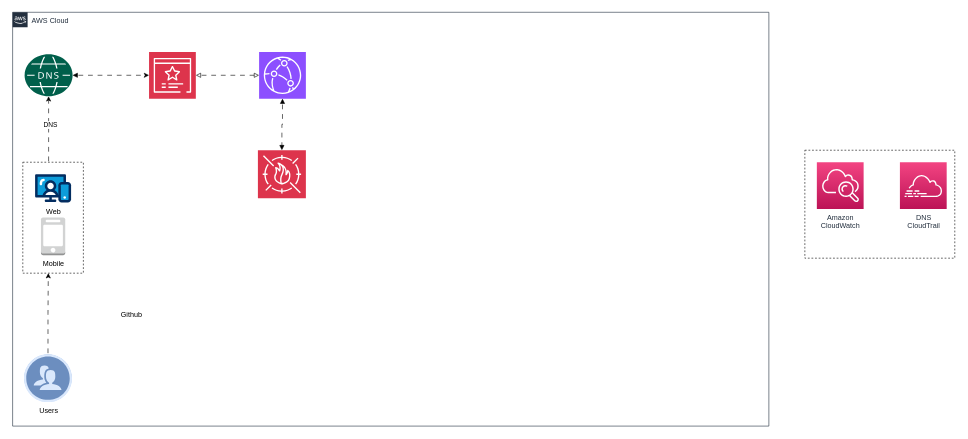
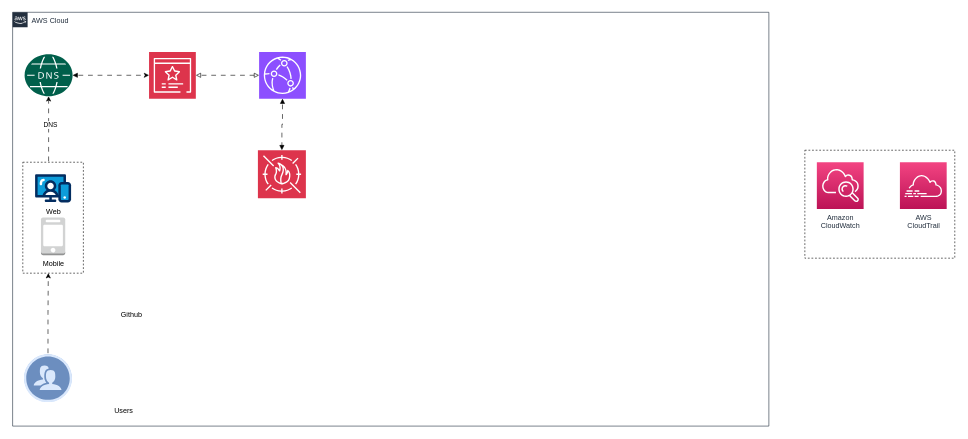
  <mxCell id="0" />
  <mxCell id="1" parent="0" />
  <mxCell id="2" value="AWS Cloud" style="points=[[0,0],[0.25,0],[0.5,0],[0.75,0],[1,0],[1,0.25],[1,0.5],[1,0.75],[1,1],[0.75,1],[0.5,1],[0.25,1],[0,1],[0,0.75],[0,0.5],[0,0.25]];outlineConnect=0;gradientColor=none;html=1;whiteSpace=wrap;fontSize=12;fontStyle=0;shape=mxgraph.aws4.group;grIcon=mxgraph.aws4.group_aws_cloud_alt;strokeColor=#232F3E;fillColor=none;verticalAlign=top;align=left;spacingLeft=30;fontColor=#232F3E;dashed=0;labelBackgroundColor=#ffffff;container=1;pointerEvents=0;collapsible=0;recursiveResize=0;" vertex="1" parent="1"><mxGeometry x="20" y="20" width="1261" height="690" as="geometry" /></mxCell>
  <mxCell id="3" value="" style="verticalLabelPosition=bottom;sketch=0;html=1;fillColor=#dae8fc;strokeColor=#6c8ebf;verticalAlign=top;align=center;points=[[0,0.5,0],[0.125,0.25,0],[0.25,0,0],[0.5,0,0],[0.75,0,0],[0.875,0.25,0],[1,0.5,0],[0.875,0.75,0],[0.75,1,0],[0.5,1,0],[0.125,0.75,0]];pointerEvents=1;shape=mxgraph.cisco_safe.compositeIcon;bgIcon=ellipse;resIcon=mxgraph.cisco_safe.design.users;" vertex="1" parent="2"><mxGeometry x="19" y="570" width="80" height="80" as="geometry" /></mxCell>
  <mxCell id="4" value="" style="rounded=0;whiteSpace=wrap;html=1;labelBackgroundColor=none;fillColor=none;dashed=1;container=1;pointerEvents=0;collapsible=0;recursiveResize=0;" vertex="1" parent="2"><mxGeometry x="17" y="250" width="101" height="185" as="geometry" /></mxCell>
  <mxCell id="5" value="" style="outlineConnect=0;dashed=0;verticalLabelPosition=bottom;verticalAlign=top;align=center;html=1;shape=mxgraph.aws3.mobile_client;fillColor=#D2D3D3;gradientColor=none;" vertex="1" parent="4"><mxGeometry x="30.25" y="92" width="40.5" height="63" as="geometry" /></mxCell>
  <mxCell id="6" value="" style="verticalLabelPosition=bottom;aspect=fixed;html=1;shape=mxgraph.salesforce.web;" vertex="1" parent="4"><mxGeometry x="20.5" y="20" width="60" height="47.4" as="geometry" /></mxCell>
  <mxCell id="7" value="Web" style="text;html=1;align=center;verticalAlign=middle;resizable=0;points=[];autosize=1;strokeColor=none;fillColor=none;" vertex="1" parent="4"><mxGeometry x="25.5" y="67.4" width="50" height="30" as="geometry" /></mxCell>
  <mxCell id="8" value="Mobile" style="text;html=1;align=center;verticalAlign=middle;resizable=0;points=[];autosize=1;strokeColor=none;fillColor=none;" vertex="1" parent="4"><mxGeometry x="20.5" y="155" width="60" height="30" as="geometry" /></mxCell>
  <mxCell id="9" value="Github&lt;br&gt;" style="text;html=1;align=center;verticalAlign=middle;resizable=0;points=[];autosize=1;strokeColor=none;fillColor=none;" vertex="1" parent="2"><mxGeometry x="167.5" y="490" width="60" height="30" as="geometry" /></mxCell>
- <mxCell id="10" value="Users" style="text;html=1;align=center;verticalAlign=middle;resizable=0;points=[];autosize=1;strokeColor=none;fillColor=none;" vertex="1" parent="2"><mxGeometry x="35" y="650" width="50" height="30" as="geometry" /></mxCell>
+ <mxCell id="10" value="Users" style="text;html=1;align=center;verticalAlign=middle;resizable=0;points=[];autosize=1;strokeColor=none;fillColor=none;" vertex="1" parent="2"><mxGeometry x="160" y="650" width="50" height="30" as="geometry" /></mxCell>
  <mxCell id="11" style="edgeStyle=orthogonalEdgeStyle;rounded=0;orthogonalLoop=1;jettySize=auto;html=1;entryX=0.421;entryY=1;entryDx=0;entryDy=0;entryPerimeter=0;flowAnimation=1;" edge="1" parent="2" source="3" target="4"><mxGeometry relative="1" as="geometry" /></mxCell>
  <mxCell id="12" value="" style="endArrow=classic;html=1;rounded=0;flowAnimation=1;" edge="1" parent="2" target="15"><mxGeometry width="50" height="50" relative="1" as="geometry"><mxPoint x="60" y="250" as="sourcePoint" /><mxPoint x="60" y="137.399" as="targetPoint" /></mxGeometry></mxCell>
  <mxCell id="13" value="DNS&lt;br&gt;" style="edgeLabel;html=1;align=center;verticalAlign=middle;resizable=0;points=[];" vertex="1" connectable="0" parent="12"><mxGeometry x="0.141" y="-2" relative="1" as="geometry"><mxPoint as="offset" /></mxGeometry></mxCell>
  <mxCell id="14" style="edgeStyle=orthogonalEdgeStyle;rounded=0;orthogonalLoop=1;jettySize=auto;html=1;flowAnimation=1;startArrow=block;startFill=1;" edge="1" parent="2" source="15" target="20"><mxGeometry relative="1" as="geometry" /></mxCell>
  <mxCell id="15" value="" style="sketch=0;pointerEvents=1;shadow=0;dashed=0;html=1;strokeColor=none;fillColor=#005F4B;labelPosition=center;verticalLabelPosition=bottom;verticalAlign=top;align=center;outlineConnect=0;shape=mxgraph.veeam2.dns;" vertex="1" parent="2"><mxGeometry x="20" y="70" width="80" height="70" as="geometry" /></mxCell>
  <mxCell id="16" value="" style="sketch=0;points=[[0,0,0],[0.25,0,0],[0.5,0,0],[0.75,0,0],[1,0,0],[0,1,0],[0.25,1,0],[0.5,1,0],[0.75,1,0],[1,1,0],[0,0.25,0],[0,0.5,0],[0,0.75,0],[1,0.25,0],[1,0.5,0],[1,0.75,0]];outlineConnect=0;fontColor=#232F3E;fillColor=#DD344C;strokeColor=#ffffff;dashed=0;verticalLabelPosition=bottom;verticalAlign=top;align=center;html=1;fontSize=12;fontStyle=0;aspect=fixed;shape=mxgraph.aws4.resourceIcon;resIcon=mxgraph.aws4.waf;" vertex="1" parent="2"><mxGeometry x="409" y="230" width="80" height="80" as="geometry" /></mxCell>
  <mxCell id="17" style="edgeStyle=orthogonalEdgeStyle;rounded=0;orthogonalLoop=1;jettySize=auto;html=1;endArrow=block;endFill=1;startArrow=block;startFill=1;flowAnimation=1;" edge="1" parent="2" source="18" target="16"><mxGeometry relative="1" as="geometry" /></mxCell>
  <mxCell id="18" value="" style="sketch=0;points=[[0,0,0],[0.25,0,0],[0.5,0,0],[0.75,0,0],[1,0,0],[0,1,0],[0.25,1,0],[0.5,1,0],[0.75,1,0],[1,1,0],[0,0.25,0],[0,0.5,0],[0,0.75,0],[1,0.25,0],[1,0.5,0],[1,0.75,0]];outlineConnect=0;fontColor=#232F3E;fillColor=#8C4FFF;strokeColor=#ffffff;dashed=0;verticalLabelPosition=bottom;verticalAlign=top;align=center;html=1;fontSize=12;fontStyle=0;aspect=fixed;shape=mxgraph.aws4.resourceIcon;resIcon=mxgraph.aws4.cloudfront;" vertex="1" parent="2"><mxGeometry x="411" y="66" width="78" height="78" as="geometry" /></mxCell>
  <mxCell id="19" style="edgeStyle=orthogonalEdgeStyle;rounded=0;orthogonalLoop=1;jettySize=auto;html=1;flowAnimation=1;endArrow=block;endFill=0;startArrow=block;startFill=0;" edge="1" parent="2" source="20" target="18"><mxGeometry relative="1" as="geometry" /></mxCell>
  <mxCell id="20" value="" style="sketch=0;points=[[0,0,0],[0.25,0,0],[0.5,0,0],[0.75,0,0],[1,0,0],[0,1,0],[0.25,1,0],[0.5,1,0],[0.75,1,0],[1,1,0],[0,0.25,0],[0,0.5,0],[0,0.75,0],[1,0.25,0],[1,0.5,0],[1,0.75,0]];outlineConnect=0;fontColor=#232F3E;fillColor=#DD344C;strokeColor=#ffffff;dashed=0;verticalLabelPosition=bottom;verticalAlign=top;align=center;html=1;fontSize=12;fontStyle=0;aspect=fixed;shape=mxgraph.aws4.resourceIcon;resIcon=mxgraph.aws4.certificate_manager_3;" vertex="1" parent="2"><mxGeometry x="227.5" y="66" width="78" height="78" as="geometry" /></mxCell>
  <mxCell id="21" value="Amazon&lt;br&gt;CloudWatch&lt;br&gt;" style="outlineConnect=0;fontColor=#232F3E;gradientColor=#F34482;gradientDirection=north;fillColor=#BC1356;strokeColor=#ffffff;dashed=0;verticalLabelPosition=bottom;verticalAlign=top;align=center;html=1;fontSize=12;fontStyle=0;aspect=fixed;shape=mxgraph.aws4.resourceIcon;resIcon=mxgraph.aws4.cloudwatch;labelBackgroundColor=#ffffff;" vertex="1" parent="1"><mxGeometry x="1361" y="270" width="78" height="78" as="geometry" /></mxCell>
- <mxCell id="22" value="DNS&lt;br&gt;CloudTrail" style="outlineConnect=0;fontColor=#232F3E;gradientColor=#F34482;gradientDirection=north;fillColor=#BC1356;strokeColor=#ffffff;dashed=0;verticalLabelPosition=bottom;verticalAlign=top;align=center;html=1;fontSize=12;fontStyle=0;aspect=fixed;shape=mxgraph.aws4.resourceIcon;resIcon=mxgraph.aws4.cloudtrail;labelBackgroundColor=#ffffff;" vertex="1" parent="1"><mxGeometry x="1499.5" y="270" width="78" height="78" as="geometry" /></mxCell>
+ <mxCell id="22" value="AWS&lt;br&gt;CloudTrail" style="outlineConnect=0;fontColor=#232F3E;gradientColor=#F34482;gradientDirection=north;fillColor=#BC1356;strokeColor=#ffffff;dashed=0;verticalLabelPosition=bottom;verticalAlign=top;align=center;html=1;fontSize=12;fontStyle=0;aspect=fixed;shape=mxgraph.aws4.resourceIcon;resIcon=mxgraph.aws4.cloudtrail;labelBackgroundColor=#ffffff;" vertex="1" parent="1"><mxGeometry x="1499.5" y="270" width="78" height="78" as="geometry" /></mxCell>
  <mxCell id="23" value="" style="rounded=0;whiteSpace=wrap;html=1;labelBackgroundColor=none;fillColor=none;dashed=1;container=1;pointerEvents=0;collapsible=0;recursiveResize=0;" vertex="1" parent="1"><mxGeometry x="1341" y="250" width="250" height="180" as="geometry" /></mxCell>
